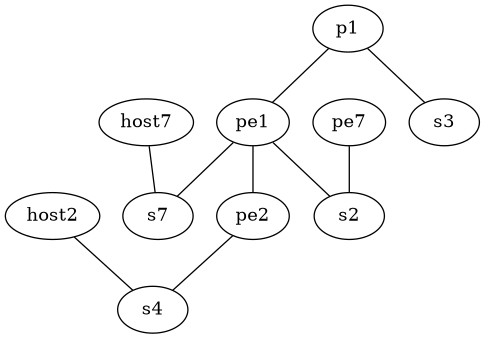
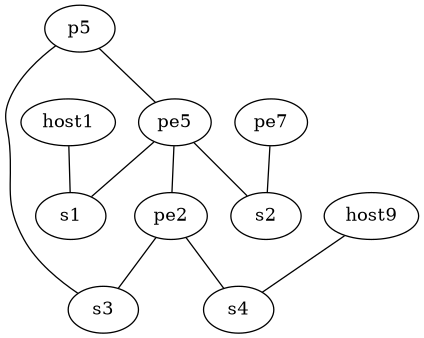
  digraph {
    edge [dir=none tailclass=ospf]
-   pe1
+   pe1 [label=pe5]
    pe2
-   s1 [label=s7]
+   s1
    s2
    s3
    s4
    n7 [label=pe7]
-   p1
-   host1 [label=host7]
-   host2
+   p1 [label=p5]
+   host1
+   host2 [label=host9]
    pe1 -> pe2 [headclass="vxlan;@attach=pe2c" headport=br101 tailclass="vxlan;@attach=pe1c" tailport=br101]
    pe1 -> s1 [tailclass="@pe1c"]
    pe1 -> s2
+   pe2 -> s3
    pe2 -> s4 [tailclass="@pe2c"]
    n7 -> s2
    p1 -> pe1
    p1 -> s3
    host1 -> s1 [tailclass=host]
    host2 -> s4 [tailclass=host]
  }
